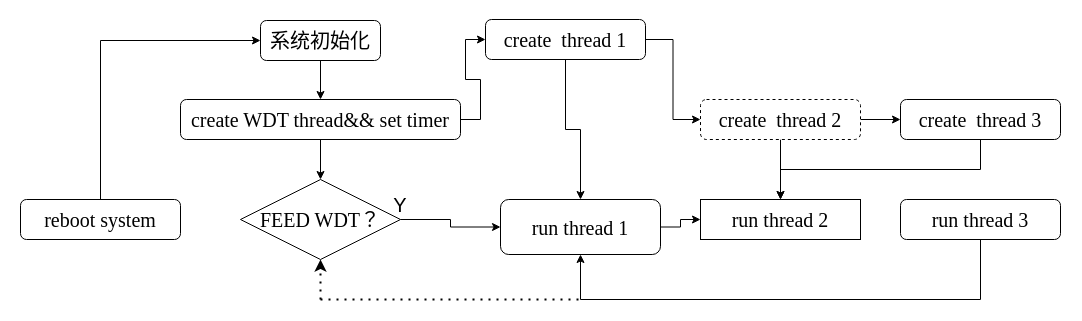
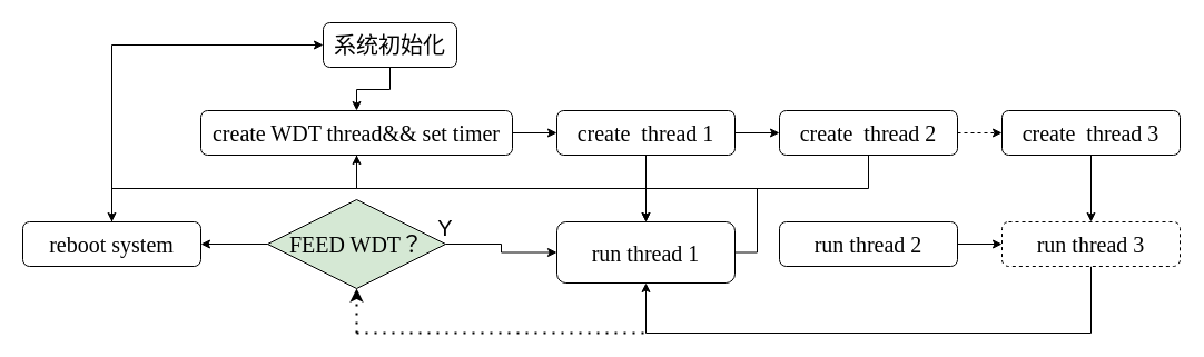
  <mxCell id="0" />
  <mxCell id="1" parent="0" />
  <mxCell id="2" style="edgeStyle=orthogonalEdgeStyle;rounded=0;orthogonalLoop=1;jettySize=auto;html=1;exitX=0.5;exitY=1;exitDx=0;exitDy=0;" parent="1" source="3" target="6" edge="1"><mxGeometry relative="1" as="geometry" /></mxCell>
- <mxCell id="3" value="系统初始化" style="rounded=1;whiteSpace=wrap;html=1;fontSize=20;fontFamily=Times New Roman;" parent="1" vertex="1"><mxGeometry x="260" y="20" width="120" height="40" as="geometry" /></mxCell>
+ <mxCell id="3" value="系统初始化" style="rounded=1;whiteSpace=wrap;html=1;fontSize=20;fontFamily=Times New Roman;" parent="1" vertex="1"><mxGeometry x="290" y="20" width="120" height="40" as="geometry" /></mxCell>
  <mxCell id="4" style="edgeStyle=orthogonalEdgeStyle;rounded=0;orthogonalLoop=1;jettySize=auto;html=1;exitX=1;exitY=0.5;exitDx=0;exitDy=0;entryX=0;entryY=0.5;entryDx=0;entryDy=0;" parent="1" source="6" target="9" edge="1"><mxGeometry relative="1" as="geometry" /></mxCell>
- <mxCell id="5" style="edgeStyle=orthogonalEdgeStyle;rounded=0;orthogonalLoop=1;jettySize=auto;html=1;exitX=0.5;exitY=1;exitDx=0;exitDy=0;entryX=0.5;entryY=0;entryDx=0;entryDy=0;" parent="1" source="6" target="17" edge="1"><mxGeometry relative="1" as="geometry" /></mxCell>
+ <mxCell id="5" style="edgeStyle=orthogonalEdgeStyle;rounded=0;orthogonalLoop=1;jettySize=auto;html=1;exitX=0.5;exitY=1;exitDx=0;exitDy=0;" parent="1" source="6" target="25" edge="1"><mxGeometry relative="1" as="geometry" /></mxCell>
  <mxCell id="6" value="create WDT thread&amp;amp;&amp;amp; set timer" style="rounded=1;whiteSpace=wrap;html=1;fontSize=20;fontFamily=Times New Roman;" parent="1" vertex="1"><mxGeometry x="180" y="99" width="280" height="40" as="geometry" /></mxCell>
  <mxCell id="7" style="edgeStyle=orthogonalEdgeStyle;rounded=0;orthogonalLoop=1;jettySize=auto;html=1;exitX=1;exitY=0.5;exitDx=0;exitDy=0;entryX=0;entryY=0.5;entryDx=0;entryDy=0;" parent="1" source="9" target="12" edge="1"><mxGeometry relative="1" as="geometry" /></mxCell>
  <mxCell id="8" style="edgeStyle=orthogonalEdgeStyle;rounded=0;orthogonalLoop=1;jettySize=auto;html=1;exitX=0.5;exitY=1;exitDx=0;exitDy=0;entryX=0.5;entryY=0;entryDx=0;entryDy=0;" parent="1" source="9" target="23" edge="1"><mxGeometry relative="1" as="geometry" /></mxCell>
- <mxCell id="9" value="create&amp;nbsp; thread 1" style="rounded=1;whiteSpace=wrap;html=1;fontSize=20;fontFamily=Times New Roman;" parent="1" vertex="1"><mxGeometry x="485" y="19" width="160" height="40" as="geometry" /></mxCell>
- <mxCell id="10" style="edgeStyle=orthogonalEdgeStyle;rounded=0;orthogonalLoop=1;jettySize=auto;html=1;exitX=1;exitY=0.5;exitDx=0;exitDy=0;entryX=0;entryY=0.5;entryDx=0;entryDy=0;" parent="1" source="12" target="14" edge="1"><mxGeometry relative="1" as="geometry" /></mxCell>
- <mxCell id="11" style="edgeStyle=orthogonalEdgeStyle;rounded=0;orthogonalLoop=1;jettySize=auto;html=1;exitX=0.5;exitY=1;exitDx=0;exitDy=0;entryX=0.5;entryY=0;entryDx=0;entryDy=0;" parent="1" source="12" target="21" edge="1"><mxGeometry relative="1" as="geometry" /></mxCell>
- <mxCell id="12" value="create&amp;nbsp; thread 2" style="rounded=1;whiteSpace=wrap;html=1;fontSize=20;fontFamily=Times New Roman;dashed=1;" parent="1" vertex="1"><mxGeometry x="700" y="99" width="160" height="40" as="geometry" /></mxCell>
- <mxCell id="13" style="edgeStyle=orthogonalEdgeStyle;rounded=0;orthogonalLoop=1;jettySize=auto;html=1;exitX=0.5;exitY=1;exitDx=0;exitDy=0;" parent="1" source="14" target="21" edge="1"><mxGeometry relative="1" as="geometry" /></mxCell>
+ <mxCell id="9" value="create&amp;nbsp; thread 1" style="rounded=1;whiteSpace=wrap;html=1;fontSize=20;fontFamily=Times New Roman;" parent="1" vertex="1"><mxGeometry x="500" y="99" width="160" height="40" as="geometry" /></mxCell>
+ <mxCell id="10" style="edgeStyle=orthogonalEdgeStyle;rounded=0;orthogonalLoop=1;jettySize=auto;html=1;exitX=1;exitY=0.5;exitDx=0;exitDy=0;entryX=0;entryY=0.5;entryDx=0;entryDy=0;dashed=1;" parent="1" source="12" target="14" edge="1"><mxGeometry relative="1" as="geometry" /></mxCell>
+ <mxCell id="11" style="edgeStyle=orthogonalEdgeStyle;rounded=0;orthogonalLoop=1;jettySize=auto;html=1;exitX=0.5;exitY=1;exitDx=0;exitDy=0;" parent="1" source="12" target="23" edge="1"><mxGeometry relative="1" as="geometry" /></mxCell>
+ <mxCell id="12" value="create&amp;nbsp; thread 2" style="rounded=1;whiteSpace=wrap;html=1;fontSize=20;fontFamily=Times New Roman;" parent="1" vertex="1"><mxGeometry x="700" y="99" width="160" height="40" as="geometry" /></mxCell>
+ <mxCell id="13" style="edgeStyle=orthogonalEdgeStyle;rounded=0;orthogonalLoop=1;jettySize=auto;html=1;exitX=0.5;exitY=1;exitDx=0;exitDy=0;entryX=0.5;entryY=0;entryDx=0;entryDy=0;" parent="1" source="14" target="19" edge="1"><mxGeometry relative="1" as="geometry" /></mxCell>
  <mxCell id="14" value="create&amp;nbsp; thread 3" style="rounded=1;whiteSpace=wrap;html=1;fontSize=20;fontFamily=Times New Roman;" parent="1" vertex="1"><mxGeometry x="900" y="99" width="160" height="40" as="geometry" /></mxCell>
  <mxCell id="15" style="edgeStyle=orthogonalEdgeStyle;rounded=0;orthogonalLoop=1;jettySize=auto;html=1;exitX=1;exitY=0.5;exitDx=0;exitDy=0;entryX=0;entryY=0.5;entryDx=0;entryDy=0;" parent="1" source="17" target="23" edge="1"><mxGeometry relative="1" as="geometry" /></mxCell>
- <mxCell id="17" value="FEED WDT？" style="rhombus;whiteSpace=wrap;html=1;fontSize=20;fontFamily=Times New Roman;" parent="1" vertex="1"><mxGeometry x="240" y="179" width="160" height="80" as="geometry" /></mxCell>
+ <mxCell id="16" style="edgeStyle=orthogonalEdgeStyle;rounded=0;orthogonalLoop=1;jettySize=auto;html=1;exitX=0;exitY=0.5;exitDx=0;exitDy=0;entryX=1;entryY=0.5;entryDx=0;entryDy=0;" parent="1" source="17" target="25" edge="1"><mxGeometry relative="1" as="geometry" /></mxCell>
+ <mxCell id="17" value="FEED WDT？" style="rhombus;whiteSpace=wrap;html=1;fontSize=20;fontFamily=Times New Roman;fillColor=#d5e8d4;" parent="1" vertex="1"><mxGeometry x="240" y="179" width="160" height="80" as="geometry" /></mxCell>
  <mxCell id="18" style="edgeStyle=orthogonalEdgeStyle;rounded=0;orthogonalLoop=1;jettySize=auto;html=1;exitX=0.5;exitY=1;exitDx=0;exitDy=0;entryX=0.5;entryY=1;entryDx=0;entryDy=0;" parent="1" source="19" target="23" edge="1"><mxGeometry relative="1" as="geometry"><Array as="points"><mxPoint x="980" y="299" /><mxPoint x="580" y="299" /></Array></mxGeometry></mxCell>
- <mxCell id="19" value="run&amp;nbsp;thread 3" style="rounded=1;whiteSpace=wrap;html=1;fontSize=20;fontFamily=Times New Roman;" parent="1" vertex="1"><mxGeometry x="900" y="199" width="160" height="40" as="geometry" /></mxCell>
- <mxCell id="21" value="run&amp;nbsp;thread 2" style="whiteSpace=wrap;html=1;fontSize=20;fontFamily=Times New Roman;rounded=0;" parent="1" vertex="1"><mxGeometry x="700" y="199" width="160" height="40" as="geometry" /></mxCell>
- <mxCell id="22" style="edgeStyle=orthogonalEdgeStyle;rounded=0;orthogonalLoop=1;jettySize=auto;html=1;exitX=1;exitY=0.5;exitDx=0;exitDy=0;entryX=0;entryY=0.5;entryDx=0;entryDy=0;" parent="1" source="23" target="21" edge="1"><mxGeometry relative="1" as="geometry" /></mxCell>
+ <mxCell id="19" value="run&amp;nbsp;thread 3" style="rounded=1;whiteSpace=wrap;html=1;fontSize=20;fontFamily=Times New Roman;dashed=1;" parent="1" vertex="1"><mxGeometry x="900" y="199" width="160" height="40" as="geometry" /></mxCell>
+ <mxCell id="20" style="edgeStyle=orthogonalEdgeStyle;rounded=0;orthogonalLoop=1;jettySize=auto;html=1;exitX=1;exitY=0.5;exitDx=0;exitDy=0;entryX=0;entryY=0.5;entryDx=0;entryDy=0;" parent="1" source="21" target="19" edge="1"><mxGeometry relative="1" as="geometry" /></mxCell>
+ <mxCell id="21" value="run&amp;nbsp;thread 2" style="rounded=1;whiteSpace=wrap;html=1;fontSize=20;fontFamily=Times New Roman;" parent="1" vertex="1"><mxGeometry x="700" y="199" width="160" height="40" as="geometry" /></mxCell>
+ <mxCell id="22" style="edgeStyle=orthogonalEdgeStyle;rounded=0;orthogonalLoop=1;jettySize=auto;html=1;exitX=1;exitY=0.5;exitDx=0;exitDy=0;" parent="1" source="23" target="6" edge="1"><mxGeometry relative="1" as="geometry" /></mxCell>
  <mxCell id="23" value="run thread 1" style="rounded=1;whiteSpace=wrap;html=1;fontSize=20;fontFamily=Times New Roman;" parent="1" vertex="1"><mxGeometry x="500" y="199" width="160" height="55" as="geometry" /></mxCell>
  <mxCell id="24" style="edgeStyle=orthogonalEdgeStyle;rounded=0;orthogonalLoop=1;jettySize=auto;html=1;exitX=0.5;exitY=0;exitDx=0;exitDy=0;entryX=0;entryY=0.5;entryDx=0;entryDy=0;" parent="1" source="25" target="3" edge="1"><mxGeometry relative="1" as="geometry"><Array as="points"><mxPoint x="100" y="40" /></Array></mxGeometry></mxCell>
  <mxCell id="25" value="reboot system" style="rounded=1;whiteSpace=wrap;html=1;fontSize=20;fontFamily=Times New Roman;" parent="1" vertex="1"><mxGeometry y="199" width="160" height="40" as="geometry" x="20" /></mxCell>
  <mxCell id="26" value="Y" style="text;html=1;strokeColor=none;fillColor=none;align=center;verticalAlign=middle;whiteSpace=wrap;rounded=0;fontSize=20;" parent="1" vertex="1"><mxGeometry x="380" y="189" width="40" height="30" as="geometry" /></mxCell>
  <mxCell id="27" value="" style="endArrow=none;dashed=1;html=1;dashPattern=1 3;strokeWidth=2;rounded=0;" edge="1" parent="1"><mxGeometry width="50" height="50" relative="1" as="geometry"><mxPoint x="320" y="299" as="sourcePoint" /><mxPoint x="580" y="299" as="targetPoint" /></mxGeometry></mxCell>
  <mxCell id="28" value="" style="endArrow=classic;dashed=1;html=1;dashPattern=1 3;strokeWidth=2;rounded=0;entryX=0.5;entryY=1;entryDx=0;entryDy=0;startArrow=none;startFill=0;endFill=1;" edge="1" parent="1" target="17"><mxGeometry width="50" height="50" relative="1" as="geometry"><mxPoint x="320" y="299" as="sourcePoint" /><mxPoint x="250" y="349" as="targetPoint" /></mxGeometry></mxCell>
